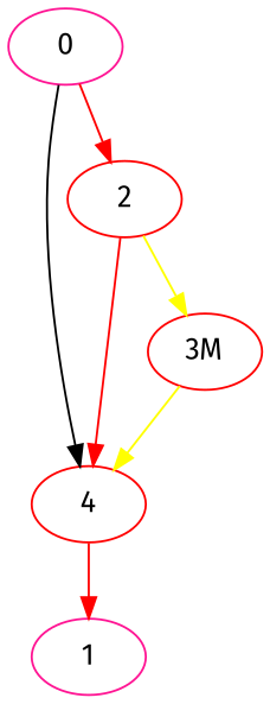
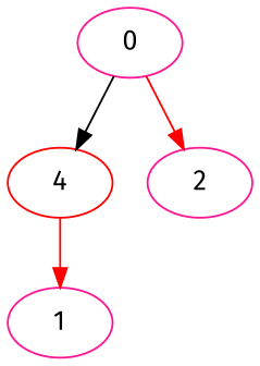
  digraph {
    fontname="Fira Sans"
    node [color=deeppink fontname="Fira Sans"]
    edge [fontname="Fira Sans" color=red]
    0
    4 [color=red]
-   2 [color=red]
+   2
    1
-   "3M" [color=red]
    0 -> 4 [color=""]
    0 -> 2
    4 -> 1
-   2 -> 4
-   2 -> "3M" [color=yellow]
-   "3M" -> 4 [color=yellow]
  }
